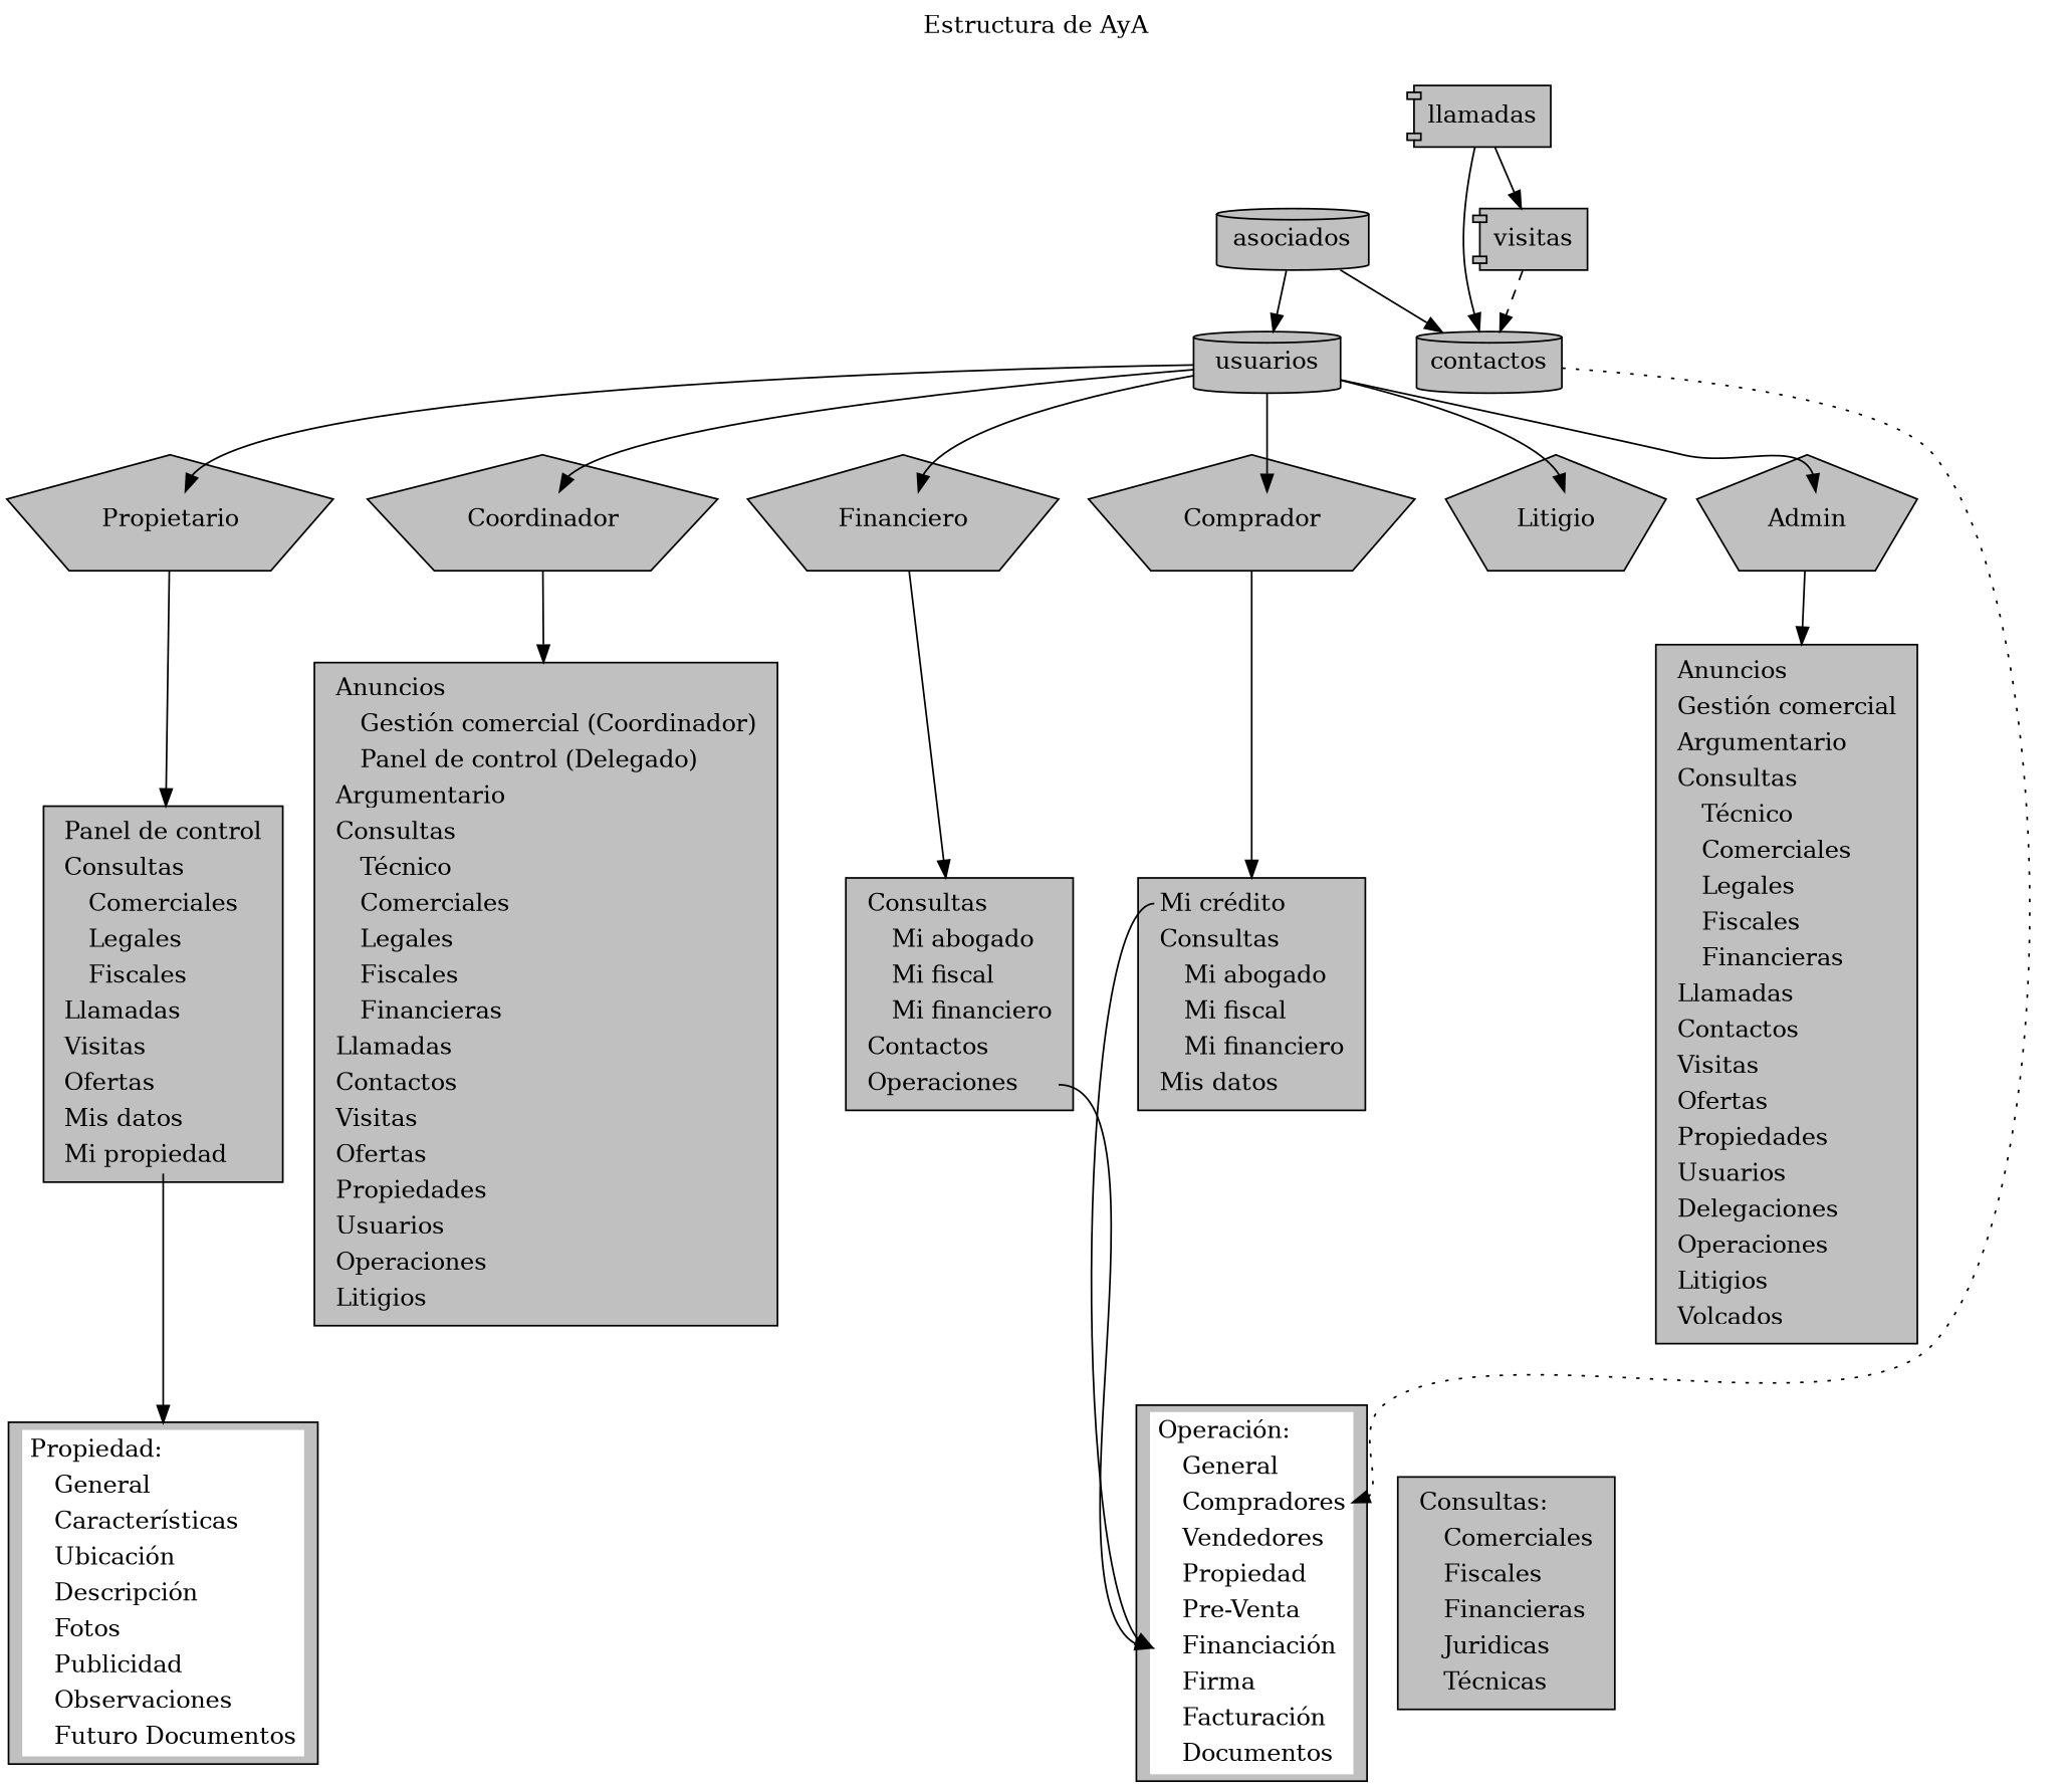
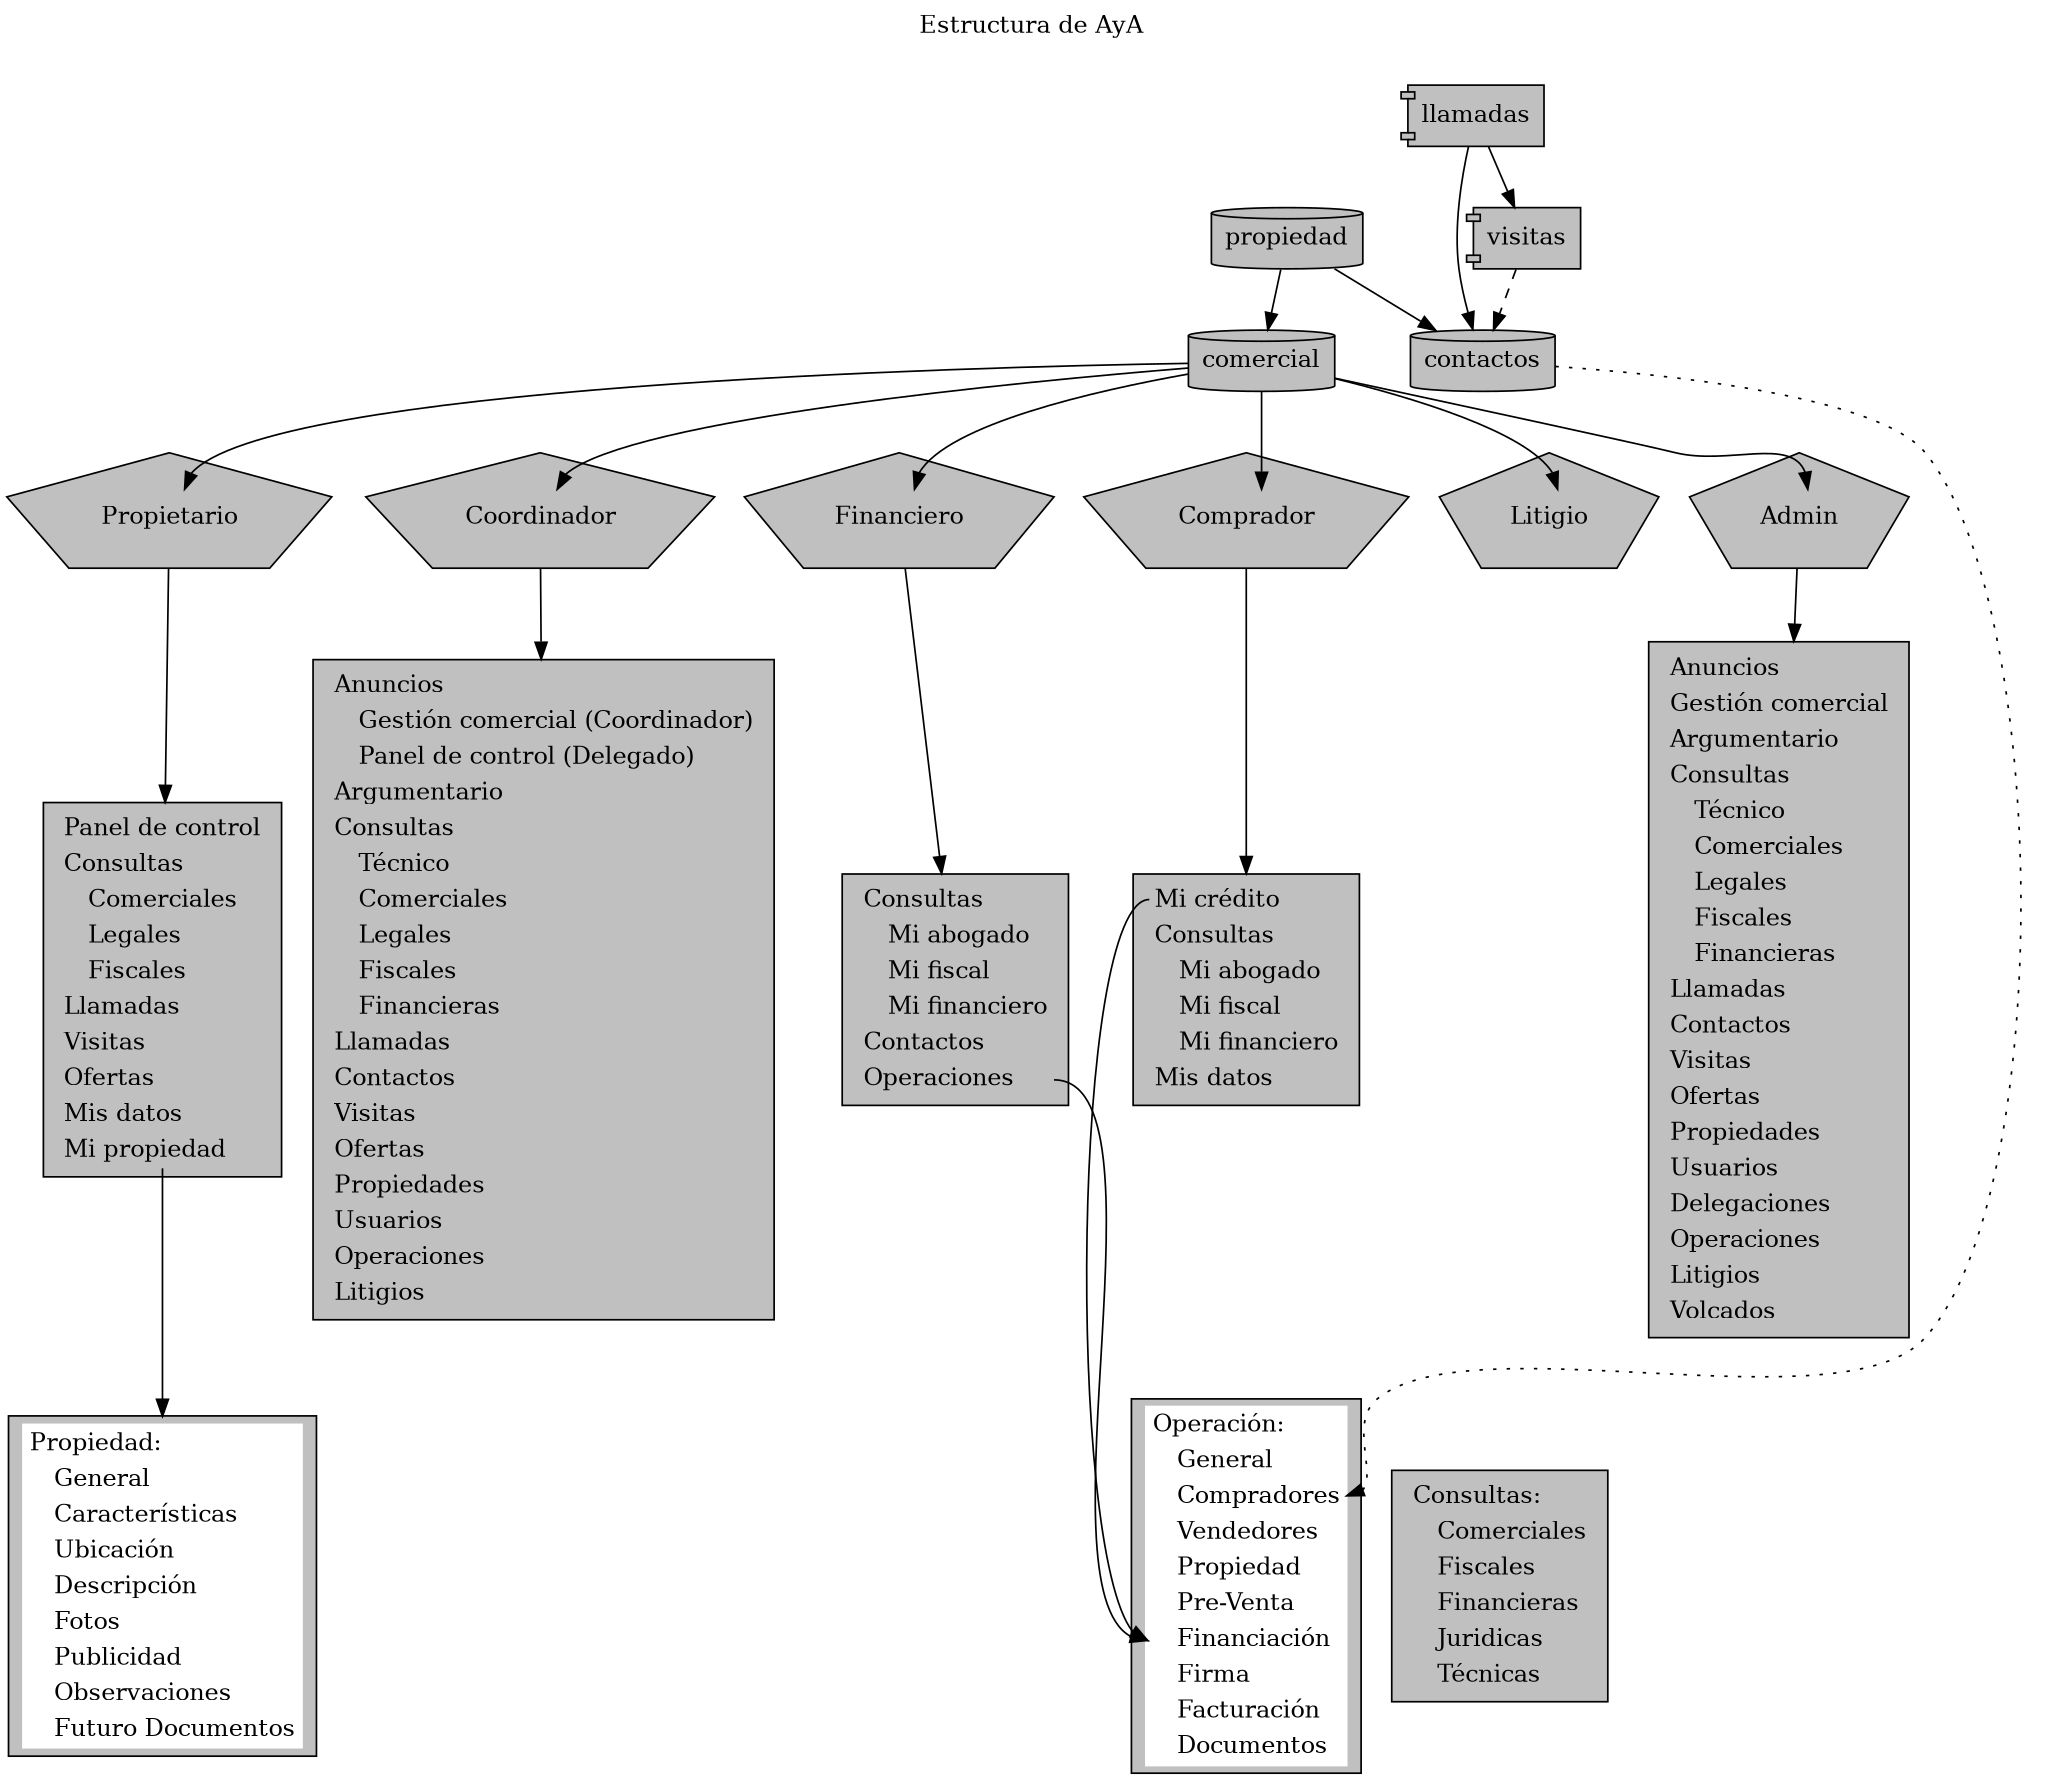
  strict graph {
    label="Estructura de AyA"
    labelloc=t
    ranksep=0.5
    node [distorsion=-50.1 fillcolor=grey pencolor=blue shape=box style=filled]
    edge [constraint=True dir=forward]
    n1 [label=<<table border="0" bgcolor="white"><tr><td align="left" port="titulo">Propiedad:</td></tr><tr><td align="left" port="general">&emsp;General</td></tr><tr><td align="left" port="caracteristicas">&emsp;Características</td></tr><tr><td align="left" port="ubicacion">&emsp;Ubicación</td></tr><tr><td align="left" port="descripcion">&emsp;Descripción</td></tr><tr><td align="left" port="fotos">&emsp;Fotos</td></tr><tr><td align="left" port="publicidad">&emsp;Publicidad</td></tr><tr><td align="left" port="obs">&emsp;Observaciones</td></tr><tr><td align="left" port="docs">&emsp;Futuro Documentos</td></tr></table>> shape=record]
    n2 [label=<<table border="0" bgcolor="white"><tr><td align="left" port="titulo">Operación:</td></tr><tr><td align="left" port="general">&emsp;General</td></tr><tr><td align="left" port="comprador">&emsp;Compradores</td></tr><tr><td align="left" port="vendedor">&emsp;Vendedores</td></tr><tr><td align="left" port="propiedad">&emsp;Propiedad</td></tr><tr><td align="left" port="pre-venta">&emsp;Pre-Venta</td></tr><tr><td align="left" port="financiacion">&emsp;Financiación</td></tr><tr><td align="left" port="firma">&emsp;Firma</td></tr><tr><td align="left" port="facturacion">&emsp;Facturación</td></tr><tr><td align="left" port="docs">&emsp;Documentos</td></tr></table>>]
    n3 [label=<<table border="0"><tr><td align="left">Consultas:</td></tr><tr><td align="left" port="comercial">&emsp;Comerciales</td></tr><tr><td align="left" port="fiscal">&emsp;Fiscales</td></tr><tr><td align="left" port="financiero">&emsp;Financieras</td></tr><tr><td align="left" port="legal">&emsp;Juridicas</td></tr><tr><td align="left" port="tecnico">&emsp;Técnicas</td></tr></table>>]
    n4 [label=<<table border='0'><tr><td></td><td port="titulo_arriba"></td><td></td></tr><tr><td colspan='3'>Admin</td></tr><tr><td></td><td port="titulo_abajo"></td><td></td></tr></table>> ordering=out shape=polygon sides=5]
    n5 [label=<<table border='0'><tr><td></td><td port="titulo_arriba"></td><td></td></tr><tr><td colspan='3'>Financiero</td></tr><tr><td></td><td port="titulo_abajo"></td><td></td></tr></table>> ordering=out shape=polygon sides=5]
    n6 [label=<<table border='0'><tr><td></td><td port="titulo_arriba"></td><td></td></tr><tr><td colspan='3'>Coordinador</td></tr><tr><td></td><td port="titulo_abajo"></td><td></td></tr></table>> ordering=out shape=polygon sides=5]
    n7 [label=<<table border='0'><tr><td></td><td port="titulo_arriba"></td><td></td></tr><tr><td colspan='3'>Propietario</td></tr><tr><td></td><td port="titulo_abajo"></td><td></td></tr></table>> ordering=out shape=polygon sides=5]
    n8 [label=<<table border='0'><tr><td></td><td port="titulo_arriba"></td><td></td></tr><tr><td colspan='3'>Comprador</td></tr><tr><td></td><td port="titulo_abajo"></td><td></td></tr></table>> ordering=out shape=polygon sides=5]
    n9 [label=<<table border='0'><tr><td></td><td port="titulo_arriba"></td><td></td></tr><tr><td colspan='3'>Litigio</td></tr><tr><td></td><td port="titulo_abajo"></td><td></td></tr></table>> ordering=out shape=polygon sides=5]
    n10 [label=<<table border="0"><tr><td align="left" port="anuncio">Anuncios</td></tr><tr><td align="left" port="gestion">Gestión comercial</td></tr><tr><td align="left">Argumentario</td></tr><tr><td align="left" port="">Consultas</td></tr><tr><td align="left" port="tecnico">&emsp;Técnico</td></tr><tr><td align="left" port="comercial">&emsp;Comerciales</td></tr><tr><td align="left" port="legal">&emsp;Legales</td></tr><tr><td align="left" port="fiscal">&emsp;Fiscales</td></tr><tr><td align="left" port="financiero">&emsp;Financieras</td></tr><tr><td align="left" port="llamadas">Llamadas</td></tr><tr><td align="left" port="contactos">Contactos</td></tr><tr><td align="left" port="visitas">Visitas</td></tr><tr><td align="left" port="ofertas">Ofertas</td></tr><tr><td align="left" port="propiedad">Propiedades</td></tr><tr><td align="left" port="usuario">Usuarios</td></tr><tr><td align="left" port="delegacion">Delegaciones</td></tr><tr><td align="left" port="operacion">Operaciones</td></tr><tr><td align="left" port="litigio">Litigios</td></tr><tr><td align="left" port="publicidad">Volcados</td></tr></table>>]
    n11 [label=<<table border="0" valign="top"><tr><td align="left" port="">Consultas</td></tr><tr><td align="left" port="legal">&emsp;Mi abogado</td></tr><tr><td align="left" port="fiscal">&emsp;Mi fiscal</td></tr><tr><td align="left" port="financiero">&emsp;Mi financiero</td></tr><tr><td align="left" port="contacto">Contactos</td></tr><tr><td align="left" port="operacion">Operaciones</td></tr></table>>]
    n12 [label=<<table border="0"><tr><td align="left" port="anuncio">Anuncios</td></tr><tr><td align="left" port="gestion">&emsp;Gestión comercial (Coordinador)</td></tr><tr><td align="left" port="panel">&emsp;Panel de control (Delegado)</td></tr><tr><td align="left">Argumentario</td></tr><tr><td align="left" port="">Consultas</td></tr><tr><td align="left" port="tecnico">&emsp;Técnico</td></tr><tr><td align="left" port="comercial">&emsp;Comerciales</td></tr><tr><td align="left" port="legal">&emsp;Legales</td></tr><tr><td align="left" port="fiscal">&emsp;Fiscales</td></tr><tr><td align="left" port="financiero">&emsp;Financieras</td></tr><tr><td align="left" port="llamadas">Llamadas</td></tr><tr><td align="left" port="contactos">Contactos</td></tr><tr><td align="left" port="visitas">Visitas</td></tr><tr><td align="left" port="ofertas">Ofertas</td></tr><tr><td align="left" port="propiedad">Propiedades</td></tr><tr><td align="left" port="usuario">Usuarios</td></tr><tr><td align="left" port="operacion">Operaciones</td></tr><tr><td align="left" port="litigio">Litigios</td></tr></table>>]
    n13 [label=<<table BORDER="0"><tr><td ALIGN="LEFT">Panel de control</td></tr><tr><td align="left" port="">Consultas</td></tr><tr><td align="left" port="comercial">&emsp;Comerciales</td></tr><tr><td align="left" port="legal">&emsp;Legales</td></tr><tr><td align="left" port="fiscal">&emsp;Fiscales</td></tr><tr><td align="left" port="llamadas">Llamadas</td></tr><tr><td align="left" port="visitas">Visitas</td></tr><tr><td align="left" port="ofertas">Ofertas</td></tr><tr><td align="left" port="usuario">Mis datos</td></tr><tr><td align="left" port="propiedad">Mi propiedad</td></tr></table>>]
    n14 [label=<<table BORDER="0"><tr><td align="left" port="credito">Mi crédito</td></tr><tr><td align="left" port="">Consultas</td></tr><tr><td align="left" port="legal">&emsp;Mi abogado</td></tr><tr><td align="left" port="fiscal">&emsp;Mi fiscal</td></tr><tr><td align="left" port="financiero">&emsp;Mi financiero</td></tr><tr><td align="left" port="usuario">Mis datos</td></tr></table>>]
-   usuarios [shape=cylinder]
-   asociados [shape=cylinder]
+   usuarios [shape=cylinder label=comercial]
+   asociados [shape=cylinder label=propiedad]
    contactos [shape=cylinder]
    llamadas [shape=component]
    visitas [shape=component]
    subgraph sub_1 {
      ordering=out
      rank=max
      n1
      n2
      n3
    }
    subgraph sub_2 {
      rank=same
      n4
      n5
      n6
      n7
      n8
      n9
    }
    n4 -- n10
    n5 -- n11
    n6 -- n12
    n7 -- n13
    n8 -- n14
    n11 -- n2 [headport=financiacion tailport=operacion]
    n13 -- n1 [tailport=propiedad]
    n14 -- n2 [headport=financiacion tailport=credito]
    usuarios -- n4 [headport=titulo_arriba]
    usuarios -- n5 [headport=titulo_arriba]
    usuarios -- n6 [headport=titulo_arriba]
    usuarios -- n7 [headport=titulo_arriba]
    usuarios -- n8 [headport=titulo_arriba]
    usuarios -- n9 [headport=titulo_arriba]
    asociados -- usuarios
    asociados -- contactos
    contactos -- n2 [headport=comprador style=dotted]
    llamadas -- contactos
    llamadas -- visitas
    visitas -- contactos [style=dashed]
  }
